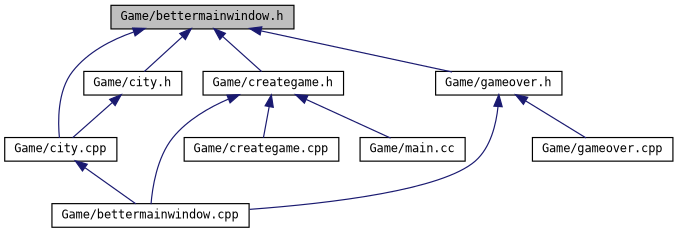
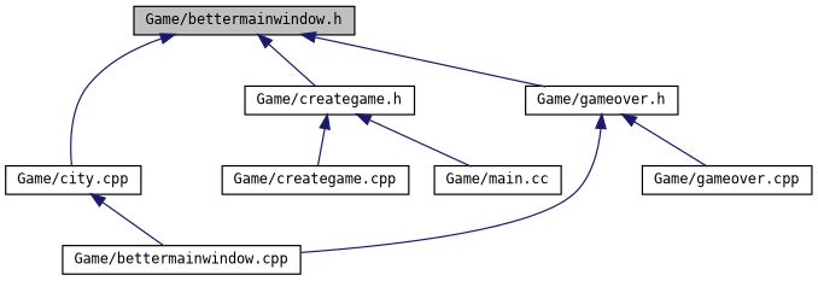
  digraph {
    fontname="DejaVu Sans Mono"
    node [color=black fillcolor=white fontname="DejaVu Sans Mono" fontsize=10 shape=record style=filled]
    edge [color=midnightblue dir=back fontname="DejaVu Sans Mono" fontsize=10 labelfontname=Helvetica labelfontsize=10 style=solid]
    n1 [fillcolor=grey75 fontcolor=black height=0.2 label="Game/bettermainwindow.h" width=0.4]
    n2 [height=0.2 label="Game/city.cpp" width=0.4]
-   n3 [height=0.2 label="Game/city.h" width=0.4]
    n4 [height=0.2 label="Game/creategame.h" width=0.4]
    n5 [height=0.2 label="Game/gameover.h" width=0.4]
    n6 [height=0.2 label="Game/bettermainwindow.cpp" width=0.4]
    n7 [height=0.2 label="Game/creategame.cpp" width=0.4]
    n8 [height=0.2 label="Game/main.cc" width=0.4]
    n9 [height=0.2 label="Game/gameover.cpp" width=0.4]
    n1 -> n2
-   n1 -> n3
    n1 -> n4
    n1 -> n5
    n2 -> n6
-   n3 -> n2
-   n4 -> n6
    n4 -> n7
    n4 -> n8
    n5 -> n6
    n5 -> n9
  }
